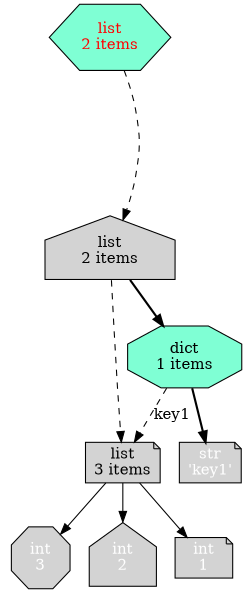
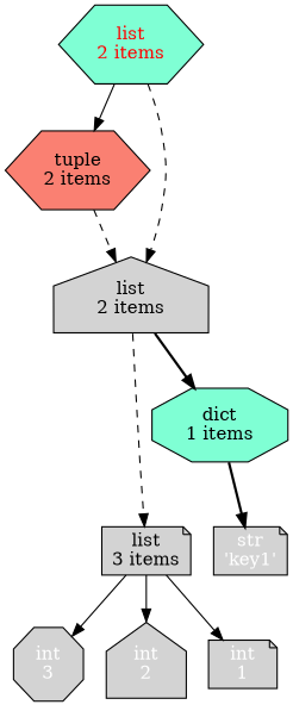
  digraph {
    node [fillcolor=lightgrey shape=note style=filled]
    edge [style=solid]
    n1 [fillcolor=aquamarine fontcolor=red label="list\n2 items" shape=hexagon]
+   n2 [fillcolor=salmon label="tuple\n2 items" shape=hexagon]
    n3 [label="list\n2 items" shape=house]
    n4 [label="list\n3 items"]
    n5 [fillcolor=aquamarine label="dict\n1 items" shape=octagon]
    n6 [fontcolor=white label="int\n3" shape=octagon]
    n7 [fontcolor=white label="int\n2" shape=house]
    n8 [fontcolor=white label="int\n1"]
    n9 [fontcolor=white label="str\n'key1'"]
+   n1 -> n2
    n1 -> n3 [style=dashed]
+   n2 -> n3 [style=dashed]
    n3 -> n4 [style=dashed]
    n3 -> n5 [style=bold]
    n4 -> n6
    n4 -> n7
    n4 -> n8
-   n5 -> n4 [label=key1 style=dashed weight=2]
    n5 -> n9 [style=bold]
  }
